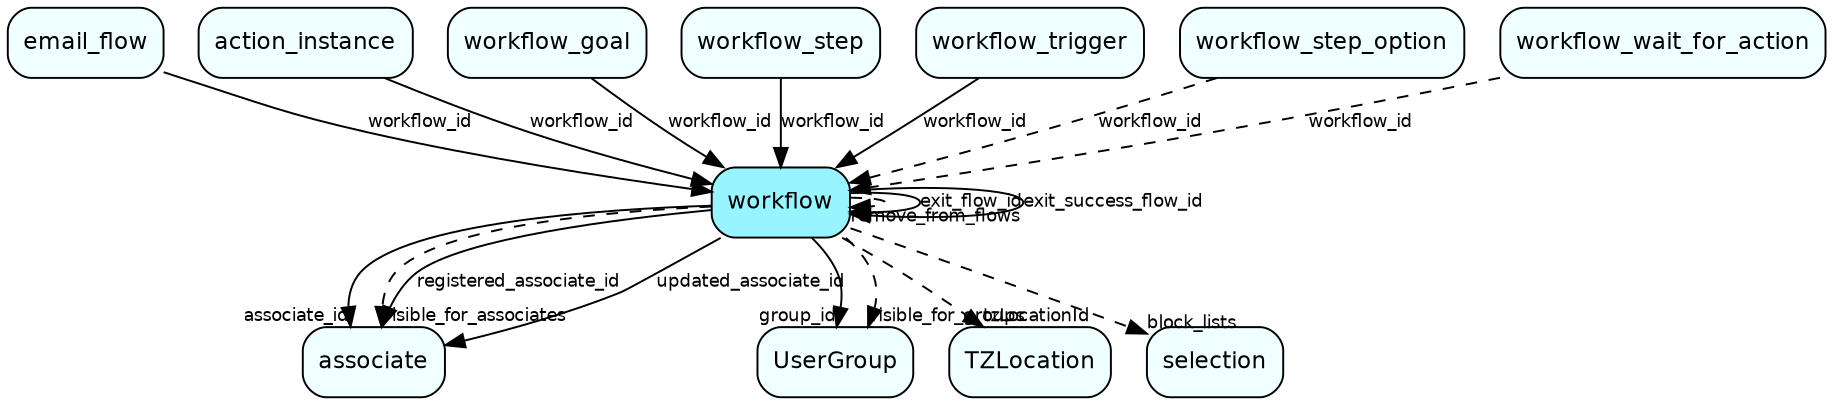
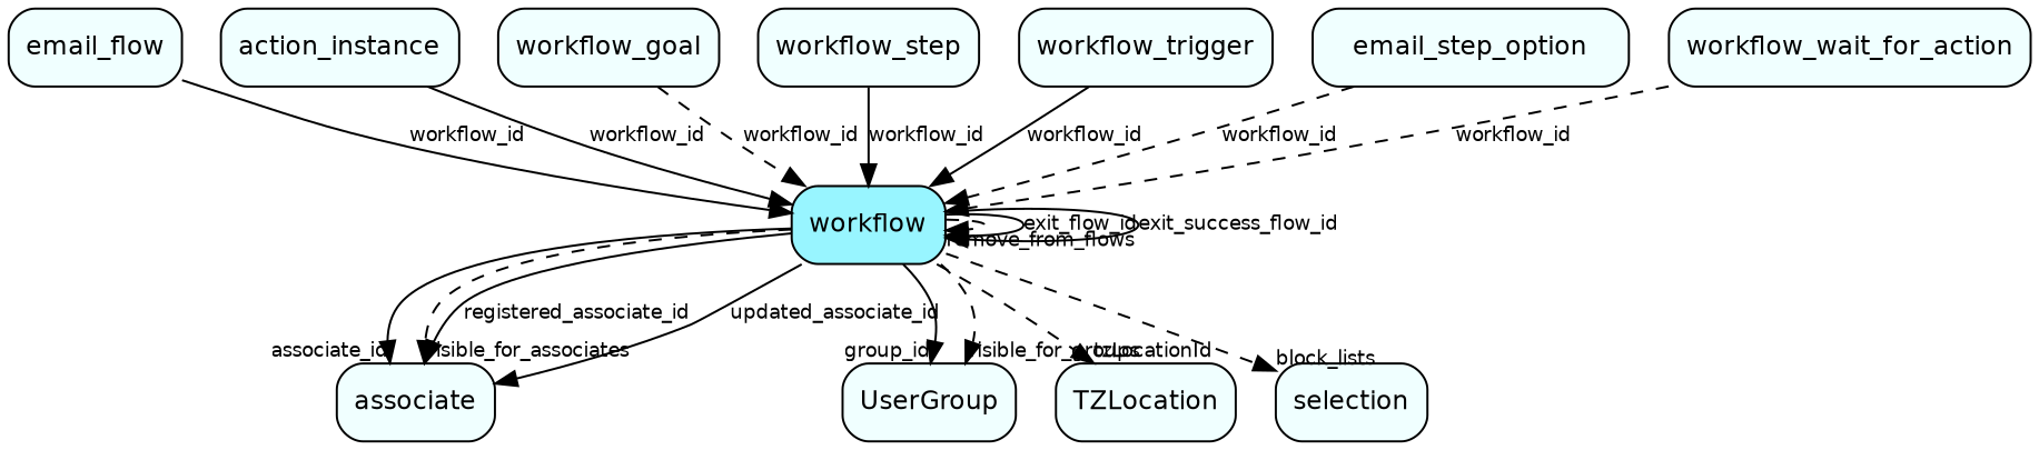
  digraph {
    node [fillcolor=azure1 fontname=Helvetica fontsize=12 shape=box style="rounded, filled"]
    edge [fontname=Helvetica fontsize=9]
    workflow [fillcolor=cadetblue1]
    associate
    UserGroup
    TZLocation
    selection
    email_flow
    n7 [label=action_instance]
    workflow_goal
    workflow_step
    workflow_trigger
-   workflow_step_option
+   workflow_step_option [label=email_step_option]
    workflow_wait_for_action
    workflow -> workflow [headlabel=remove_from_flows style=dashed]
    workflow -> workflow [label=exit_flow_id]
    workflow -> workflow [label=exit_success_flow_id]
    workflow -> associate [headlabel=associate_id]
    workflow -> associate [headlabel=visible_for_associates style=dashed]
    workflow -> associate [label=registered_associate_id]
    workflow -> associate [label=updated_associate_id]
    workflow -> UserGroup [headlabel=group_id]
    workflow -> UserGroup [headlabel=visible_for_groups style=dashed]
    workflow -> TZLocation [headlabel=tzLocationId style=dashed]
    workflow -> selection [headlabel=block_lists style=dashed]
    email_flow -> workflow [label=workflow_id]
    n7 -> workflow [label=workflow_id]
-   workflow_goal -> workflow [label=workflow_id]
+   workflow_goal -> workflow [label=workflow_id style=dashed]
    workflow_step -> workflow [label=workflow_id]
    workflow_trigger -> workflow [label=workflow_id]
    workflow_step_option -> workflow [label=workflow_id style=dashed]
    workflow_wait_for_action -> workflow [label=workflow_id style=dashed]
  }
